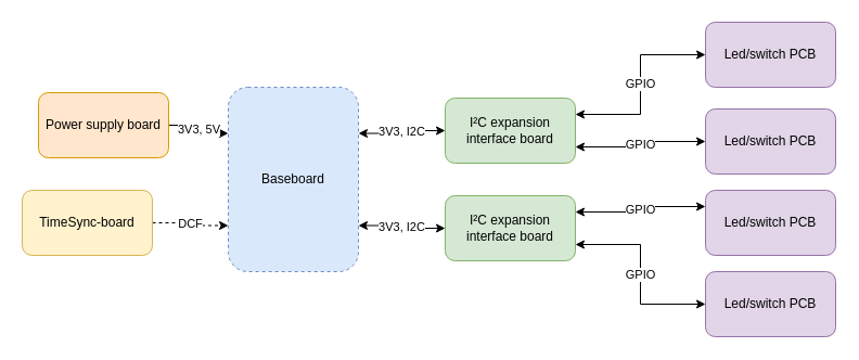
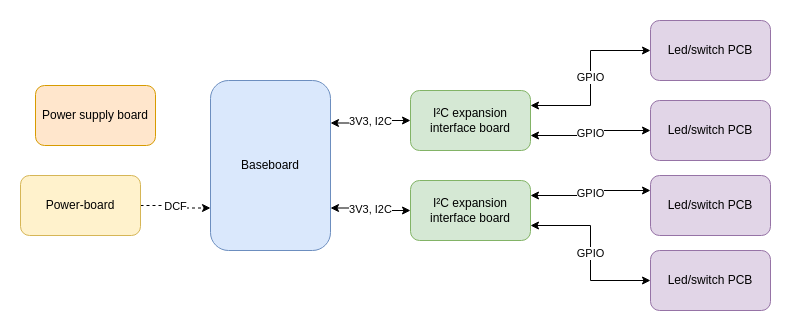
  <mxCell id="0" />
  <mxCell id="1" parent="0" />
- <mxCell id="2" value="Baseboard" style="rounded=1;whiteSpace=wrap;html=1;fillColor=#dae8fc;strokeColor=#6c8ebf;dashed=1;" vertex="1" parent="1"><mxGeometry x="210" y="80" width="120" height="170" as="geometry" /></mxCell>
- <mxCell id="3" value="3V3, 5V" style="edgeStyle=orthogonalEdgeStyle;rounded=0;orthogonalLoop=1;jettySize=auto;html=1;exitX=1;exitY=0.5;exitDx=0;exitDy=0;entryX=0;entryY=0.25;entryDx=0;entryDy=0;startArrow=none;startFill=0;" edge="1" parent="1" source="4" target="2"><mxGeometry relative="1" as="geometry" /></mxCell>
+ <mxCell id="2" value="Baseboard" style="rounded=1;whiteSpace=wrap;html=1;fillColor=#dae8fc;strokeColor=#6c8ebf;" vertex="1" parent="1"><mxGeometry x="210" y="80" width="120" height="170" as="geometry" /></mxCell>
  <mxCell id="4" value="Power supply board" style="rounded=1;whiteSpace=wrap;html=1;fillColor=#ffe6cc;strokeColor=#d79b00;" vertex="1" parent="1"><mxGeometry x="35" y="85" width="120" height="60" as="geometry" /></mxCell>
  <mxCell id="5" value="GPIO" style="edgeStyle=orthogonalEdgeStyle;rounded=0;orthogonalLoop=1;jettySize=auto;html=1;exitX=1;exitY=0.25;exitDx=0;exitDy=0;entryX=0;entryY=0.5;entryDx=0;entryDy=0;startArrow=classic;startFill=1;" edge="1" parent="1" source="7" target="10"><mxGeometry relative="1" as="geometry" /></mxCell>
  <mxCell id="6" value="&lt;div&gt;3V3, I2C&lt;/div&gt;" style="edgeStyle=orthogonalEdgeStyle;rounded=0;orthogonalLoop=1;jettySize=auto;html=1;exitX=0;exitY=0.5;exitDx=0;exitDy=0;entryX=1;entryY=0.25;entryDx=0;entryDy=0;startArrow=classic;startFill=1;" edge="1" parent="1" source="7" target="2"><mxGeometry relative="1" as="geometry" /></mxCell>
  <mxCell id="7" value="I²C expansion interface board" style="rounded=1;whiteSpace=wrap;html=1;fillColor=#d5e8d4;strokeColor=#82b366;" vertex="1" parent="1"><mxGeometry x="410" y="90" width="120" height="60" as="geometry" /></mxCell>
  <mxCell id="8" value="GPIO" style="edgeStyle=orthogonalEdgeStyle;rounded=0;orthogonalLoop=1;jettySize=auto;html=1;exitX=1;exitY=0.75;exitDx=0;exitDy=0;entryX=0;entryY=0.5;entryDx=0;entryDy=0;startArrow=classic;startFill=1;" edge="1" parent="1" source="9" target="15"><mxGeometry relative="1" as="geometry" /></mxCell>
  <mxCell id="9" value="I²C expansion interface board" style="rounded=1;whiteSpace=wrap;html=1;fillColor=#d5e8d4;strokeColor=#82b366;" vertex="1" parent="1"><mxGeometry x="410" y="180" width="120" height="60" as="geometry" /></mxCell>
  <mxCell id="10" value="Led/switch PCB" style="rounded=1;whiteSpace=wrap;html=1;fillColor=#e1d5e7;strokeColor=#9673a6;" vertex="1" parent="1"><mxGeometry x="650" y="20" width="120" height="60" as="geometry" /></mxCell>
  <mxCell id="11" value="GPIO" style="edgeStyle=orthogonalEdgeStyle;rounded=0;orthogonalLoop=1;jettySize=auto;html=1;exitX=0;exitY=0.5;exitDx=0;exitDy=0;entryX=1;entryY=0.75;entryDx=0;entryDy=0;startArrow=classic;startFill=1;" edge="1" parent="1" source="12" target="7"><mxGeometry relative="1" as="geometry" /></mxCell>
  <mxCell id="12" value="Led/switch PCB" style="rounded=1;whiteSpace=wrap;html=1;fillColor=#e1d5e7;strokeColor=#9673a6;" vertex="1" parent="1"><mxGeometry x="650" y="100" width="120" height="60" as="geometry" /></mxCell>
  <mxCell id="13" value="GPIO" style="edgeStyle=orthogonalEdgeStyle;rounded=0;orthogonalLoop=1;jettySize=auto;html=1;exitX=0;exitY=0.25;exitDx=0;exitDy=0;entryX=1;entryY=0.25;entryDx=0;entryDy=0;startArrow=classic;startFill=1;" edge="1" parent="1" source="14" target="9"><mxGeometry relative="1" as="geometry" /></mxCell>
  <mxCell id="14" value="Led/switch PCB" style="rounded=1;whiteSpace=wrap;html=1;fillColor=#e1d5e7;strokeColor=#9673a6;" vertex="1" parent="1"><mxGeometry x="650" y="175" width="120" height="60" as="geometry" /></mxCell>
  <mxCell id="15" value="Led/switch PCB" style="rounded=1;whiteSpace=wrap;html=1;fillColor=#e1d5e7;strokeColor=#9673a6;" vertex="1" parent="1"><mxGeometry x="650" y="250" width="120" height="60" as="geometry" /></mxCell>
  <mxCell id="16" value="3V3, I2C" style="endArrow=classic;startArrow=classic;html=1;entryX=0;entryY=0.5;entryDx=0;entryDy=0;edgeStyle=orthogonalEdgeStyle;elbow=vertical;exitX=1;exitY=0.75;exitDx=0;exitDy=0;" edge="1" parent="1" source="2" target="9"><mxGeometry width="50" height="50" relative="1" as="geometry"><mxPoint x="410" y="290" as="sourcePoint" /><mxPoint x="460" y="240" as="targetPoint" /></mxGeometry></mxCell>
  <mxCell id="17" value="DCF" style="edgeStyle=orthogonalEdgeStyle;rounded=0;orthogonalLoop=1;jettySize=auto;html=1;exitX=1;exitY=0.5;exitDx=0;exitDy=0;entryX=0;entryY=0.75;entryDx=0;entryDy=0;startArrow=none;startFill=0;dashed=1;" edge="1" parent="1" source="18" target="2"><mxGeometry relative="1" as="geometry" /></mxCell>
- <mxCell id="18" value="TimeSync-board" style="rounded=1;whiteSpace=wrap;html=1;fillColor=#fff2cc;strokeColor=#d6b656;" vertex="1" parent="1"><mxGeometry x="20" y="175" width="120" height="60" as="geometry" /></mxCell>
+ <mxCell id="18" value="Power-board" style="rounded=1;whiteSpace=wrap;html=1;fillColor=#fff2cc;strokeColor=#d6b656;" vertex="1" parent="1"><mxGeometry x="20" y="175" width="120" height="60" as="geometry" /></mxCell>
